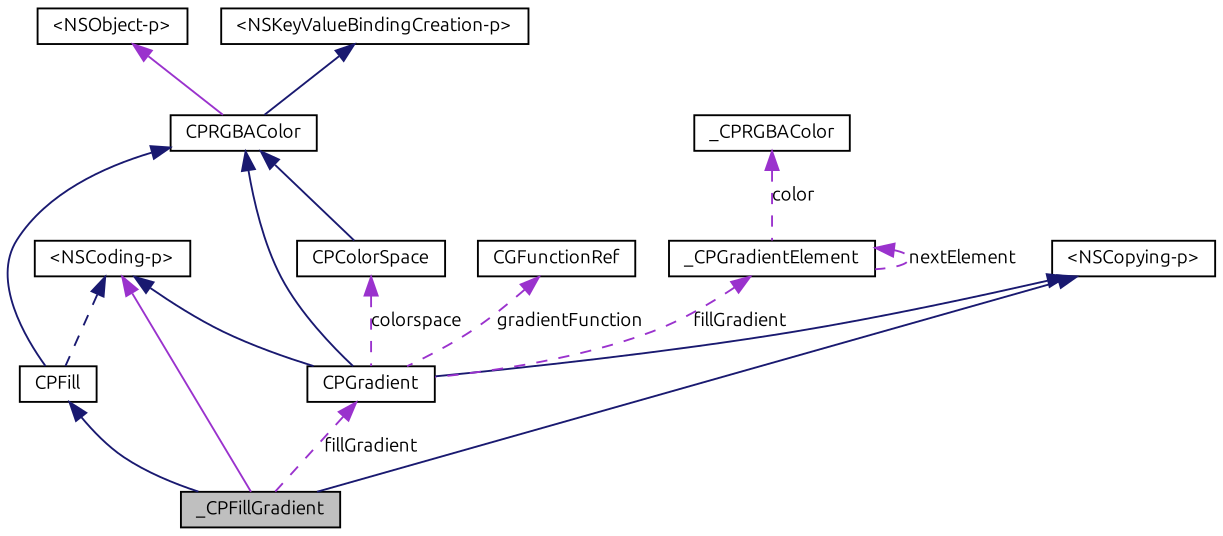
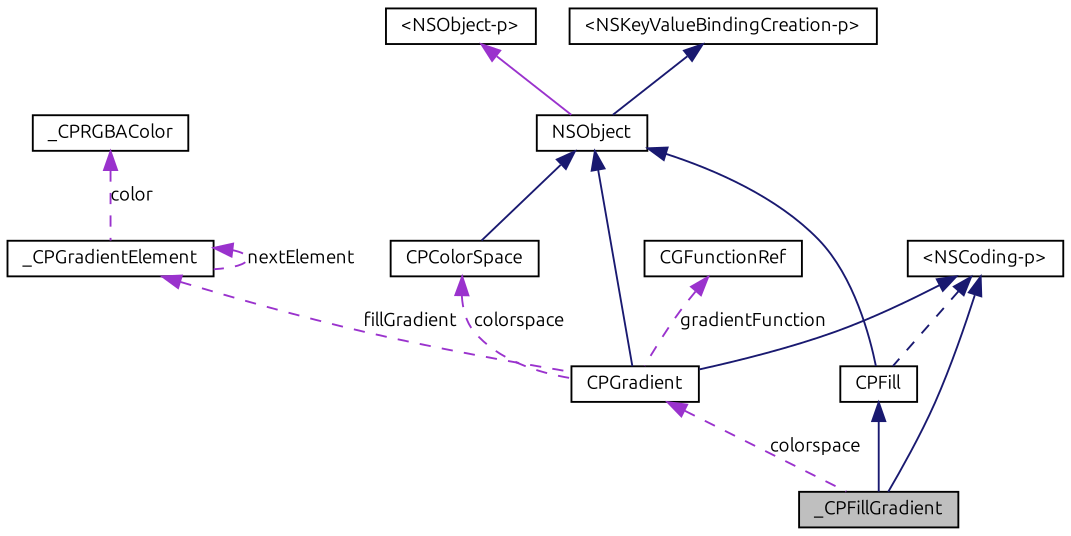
  digraph {
    fontname=Ubuntu
    node [color=black fontname=Ubuntu fontsize=10 shape=record]
    edge [color=midnightblue dir=back fontname=Ubuntu fontsize=10 labelfontname="Lucinda Grande" labelfontsize=10 style=solid]
    n1 [fillcolor=grey75 fontcolor=black height=0.2 label=_CPFillGradient style=filled width=0.4]
    n2 [height=0.2 label=CPFill width=0.4]
-   n3 [height=0.2 label=CPRGBAColor width=0.4]
+   n3 [height=0.2 label=NSObject width=0.4]
    n4 [height=0.2 label=CPGradient width=0.4]
    n5 [height=0.2 label=CPColorSpace width=0.4]
    n6 [height=0.2 label="\<NSObject-p\>" width=0.4]
    n7 [height=0.2 label="\<NSKeyValueBindingCreation-p\>" width=0.4]
-   n8 [height=0.2 label="\<NSCopying-p\>" width=0.4]
    n9 [height=0.2 label="\<NSCoding-p\>" width=0.4]
    n10 [height=0.2 label=_CPGradientElement width=0.4]
    n11 [height=0.2 label=_CPRGBAColor width=0.4]
    n12 [height=0.2 label=CGFunctionRef width=0.4]
    n2 -> n1
    n3 -> n2
    n3 -> n4
    n3 -> n5
-   n4 -> n1 [color=darkorchid3 label=fillGradient style=dashed]
+   n4 -> n1 [color=darkorchid3 label=colorspace style=dashed]
    n5 -> n4 [color=darkorchid3 label=colorspace style=dashed]
    n6 -> n3 [color=darkorchid3]
    n7 -> n3
-   n8 -> n1
-   n8 -> n4
-   n9 -> n1 [color=darkorchid3]
+   n9 -> n1
    n9 -> n2 [style=dashed]
    n9 -> n4
    n10 -> n4 [color=darkorchid3 label=fillGradient style=dashed]
    n10 -> n10 [color=darkorchid3 label=nextElement style=dashed]
    n11 -> n10 [color=darkorchid3 label=color style=dashed]
    n12 -> n4 [color=darkorchid3 label=gradientFunction style=dashed]
  }
